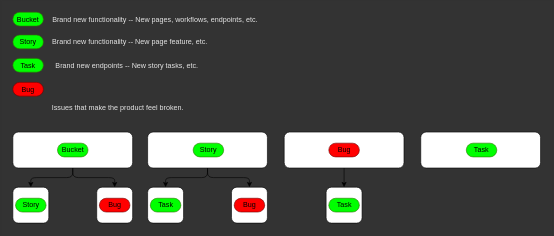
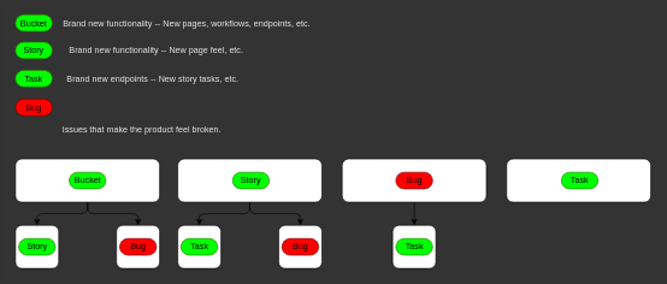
  <mxCell id="0" />
  <mxCell id="1" parent="0" />
  <mxCell id="2" style="edgeStyle=orthogonalEdgeStyle;html=1;" parent="1" source="4" target="5" edge="1"><mxGeometry relative="1" as="geometry" /></mxCell>
  <mxCell id="3" style="edgeStyle=orthogonalEdgeStyle;html=1;" parent="1" source="4" target="6" edge="1"><mxGeometry relative="1" as="geometry" /></mxCell>
  <mxCell id="4" value="" style="rounded=1;whiteSpace=wrap;html=1;" parent="1" vertex="1"><mxGeometry x="20" y="220" width="200" height="60" as="geometry" /></mxCell>
  <mxCell id="5" value="" style="rounded=1;whiteSpace=wrap;html=1;" parent="1" vertex="1"><mxGeometry x="20" y="312" width="60" height="60" as="geometry" /></mxCell>
  <mxCell id="6" value="" style="rounded=1;whiteSpace=wrap;html=1;" parent="1" vertex="1"><mxGeometry x="160" y="312" width="60" height="60" as="geometry" /></mxCell>
  <mxCell id="7" style="edgeStyle=orthogonalEdgeStyle;html=1;" parent="1" source="9" target="10" edge="1"><mxGeometry relative="1" as="geometry" /></mxCell>
  <mxCell id="8" style="edgeStyle=orthogonalEdgeStyle;html=1;" parent="1" source="9" target="11" edge="1"><mxGeometry relative="1" as="geometry" /></mxCell>
  <mxCell id="9" value="" style="rounded=1;whiteSpace=wrap;html=1;" parent="1" vertex="1"><mxGeometry x="245" y="220" width="200" height="60" as="geometry" /></mxCell>
  <mxCell id="10" value="" style="rounded=1;whiteSpace=wrap;html=1;" parent="1" vertex="1"><mxGeometry x="245" y="312" width="60" height="60" as="geometry" /></mxCell>
  <mxCell id="11" value="" style="rounded=1;whiteSpace=wrap;html=1;" parent="1" vertex="1"><mxGeometry x="385" y="312" width="60" height="60" as="geometry" /></mxCell>
  <mxCell id="12" style="edgeStyle=orthogonalEdgeStyle;html=1;" parent="1" source="13" target="14" edge="1"><mxGeometry relative="1" as="geometry" /></mxCell>
  <mxCell id="13" value="" style="rounded=1;whiteSpace=wrap;html=1;" parent="1" vertex="1"><mxGeometry x="473" y="220" width="200" height="60" as="geometry" /></mxCell>
  <mxCell id="14" value="" style="rounded=1;whiteSpace=wrap;html=1;" parent="1" vertex="1"><mxGeometry x="543" y="312" width="60" height="60" as="geometry" /></mxCell>
  <mxCell id="15" value="" style="rounded=1;whiteSpace=wrap;html=1;" parent="1" vertex="1"><mxGeometry x="701" y="220" width="200" height="60" as="geometry" /></mxCell>
  <mxCell id="16" value="&lt;font color=&quot;#000000&quot;&gt;Bucket&lt;/font&gt;" style="rounded=1;whiteSpace=wrap;html=1;arcSize=50;strokeColor=#2D7600;fontColor=#ffffff;fillColor=#00FF00;" parent="1" vertex="1"><mxGeometry x="94.5" y="238.5" width="51" height="23" as="geometry" /></mxCell>
  <mxCell id="17" value="&lt;font color=&quot;#000000&quot;&gt;Story&lt;/font&gt;" style="rounded=1;whiteSpace=wrap;html=1;arcSize=50;strokeColor=#2D7600;fontColor=#ffffff;fillColor=#00FF00;" parent="1" vertex="1"><mxGeometry x="24.5" y="330.5" width="51" height="23" as="geometry" /></mxCell>
  <mxCell id="18" value="&lt;font color=&quot;#000000&quot;&gt;Bug&lt;/font&gt;" style="rounded=1;whiteSpace=wrap;html=1;arcSize=50;strokeColor=#6F0000;fontColor=#ffffff;fillColor=#FF0000;" parent="1" vertex="1"><mxGeometry x="164.5" y="330.5" width="51" height="23" as="geometry" /></mxCell>
  <mxCell id="19" value="&lt;font color=&quot;#000000&quot;&gt;Task&lt;/font&gt;" style="rounded=1;whiteSpace=wrap;html=1;arcSize=50;strokeColor=#2D7600;fontColor=#ffffff;fillColor=#00FF00;" parent="1" vertex="1"><mxGeometry x="249.5" y="330.5" width="51" height="23" as="geometry" /></mxCell>
  <mxCell id="20" value="&lt;font color=&quot;#000000&quot;&gt;Bug&lt;/font&gt;" style="rounded=1;whiteSpace=wrap;html=1;arcSize=50;strokeColor=#6F0000;fontColor=#ffffff;fillColor=#FF0000;" parent="1" vertex="1"><mxGeometry x="389.5" y="330.5" width="51" height="23" as="geometry" /></mxCell>
  <mxCell id="21" value="&lt;font color=&quot;#000000&quot;&gt;Story&lt;/font&gt;" style="rounded=1;whiteSpace=wrap;html=1;arcSize=50;strokeColor=#2D7600;fontColor=#ffffff;fillColor=#00FF00;" parent="1" vertex="1"><mxGeometry x="321" y="238.5" width="51" height="23" as="geometry" /></mxCell>
  <mxCell id="22" value="&lt;font color=&quot;#000000&quot;&gt;Bug&lt;/font&gt;" style="rounded=1;whiteSpace=wrap;html=1;arcSize=50;strokeColor=#6F0000;fontColor=#ffffff;fillColor=#FF0000;" parent="1" vertex="1"><mxGeometry x="547.5" y="238.5" width="51" height="23" as="geometry" /></mxCell>
  <mxCell id="23" value="&lt;font color=&quot;#000000&quot;&gt;Task&lt;/font&gt;" style="rounded=1;whiteSpace=wrap;html=1;arcSize=50;strokeColor=#2D7600;fontColor=#ffffff;fillColor=#00FF00;" parent="1" vertex="1"><mxGeometry x="547.5" y="330.5" width="51" height="23" as="geometry" /></mxCell>
  <mxCell id="24" value="&lt;font color=&quot;#000000&quot;&gt;Task&lt;br&gt;&lt;/font&gt;" style="rounded=1;whiteSpace=wrap;html=1;arcSize=50;strokeColor=#2D7600;fontColor=#ffffff;fillColor=#00FF00;" parent="1" vertex="1"><mxGeometry x="777" y="238.5" width="51" height="23" as="geometry" /></mxCell>
  <mxCell id="25" value="&lt;font color=&quot;#000000&quot;&gt;Bucket&lt;/font&gt;" style="rounded=1;whiteSpace=wrap;html=1;arcSize=50;strokeColor=#2D7600;fontColor=#ffffff;fillColor=#00FF00;" vertex="1" parent="1"><mxGeometry x="20" y="20" width="51" height="23" as="geometry" /></mxCell>
  <mxCell id="26" value="&lt;font color=&quot;#000000&quot;&gt;Story&lt;/font&gt;" style="rounded=1;whiteSpace=wrap;html=1;arcSize=50;strokeColor=#2D7600;fontColor=#ffffff;fillColor=#00FF00;" vertex="1" parent="1"><mxGeometry x="20" y="58" width="51" height="23" as="geometry" /></mxCell>
  <mxCell id="27" value="&lt;font color=&quot;#000000&quot;&gt;Task&lt;/font&gt;" style="rounded=1;whiteSpace=wrap;html=1;arcSize=50;strokeColor=#2D7600;fontColor=#ffffff;fillColor=#00FF00;" vertex="1" parent="1"><mxGeometry x="20" y="97" width="51" height="23" as="geometry" /></mxCell>
  <mxCell id="28" value="&lt;font color=&quot;#000000&quot;&gt;Bug&lt;/font&gt;" style="rounded=1;whiteSpace=wrap;html=1;arcSize=50;strokeColor=#6F0000;fontColor=#ffffff;fillColor=#FF0000;" vertex="1" parent="1"><mxGeometry x="20" y="137" width="51" height="23" as="geometry" /></mxCell>
  <mxCell id="29" value="&lt;font color=&quot;#e6e6e6&quot;&gt;Brand new functionality -- New pages, workflows, endpoints, etc.&lt;/font&gt;" style="text;html=1;align=center;verticalAlign=middle;resizable=0;points=[];autosize=1;strokeColor=none;" vertex="1" parent="1"><mxGeometry x="80" y="22.5" width="353" height="18" as="geometry" /></mxCell>
- <mxCell id="30" value="&lt;font color=&quot;#e6e6e6&quot;&gt;Brand new functionality -- New page feature, etc.&lt;/font&gt;" style="text;html=1;align=center;verticalAlign=middle;resizable=0;points=[];autosize=1;strokeColor=none;" vertex="1" parent="1"><mxGeometry x="80" y="60.5" width="269" height="18" as="geometry" /></mxCell>
+ <mxCell id="30" value="&lt;font color=&quot;#e6e6e6&quot;&gt;Brand new functionality -- New page feel, etc.&lt;/font&gt;" style="text;html=1;align=center;verticalAlign=middle;resizable=0;points=[];autosize=1;strokeColor=none;" vertex="1" parent="1"><mxGeometry x="80" y="60.5" width="269" height="18" as="geometry" /></mxCell>
  <mxCell id="31" value="&lt;font color=&quot;#e6e6e6&quot;&gt;Brand new endpoints -- New story tasks, etc.&lt;/font&gt;" style="text;html=1;align=center;verticalAlign=middle;resizable=0;points=[];autosize=1;strokeColor=none;" vertex="1" parent="1"><mxGeometry x="80" y="99.5" width="259" height="18" as="geometry" /></mxCell>
  <mxCell id="32" value="&lt;font color=&quot;#e6e6e6&quot;&gt;Issues that make the product feel broken.&lt;/font&gt;" style="text;html=1;align=center;verticalAlign=middle;resizable=0;points=[];autosize=1;strokeColor=none;" vertex="1" parent="1"><mxGeometry x="80" y="169.5" width="230" height="18" as="geometry" /></mxCell>
